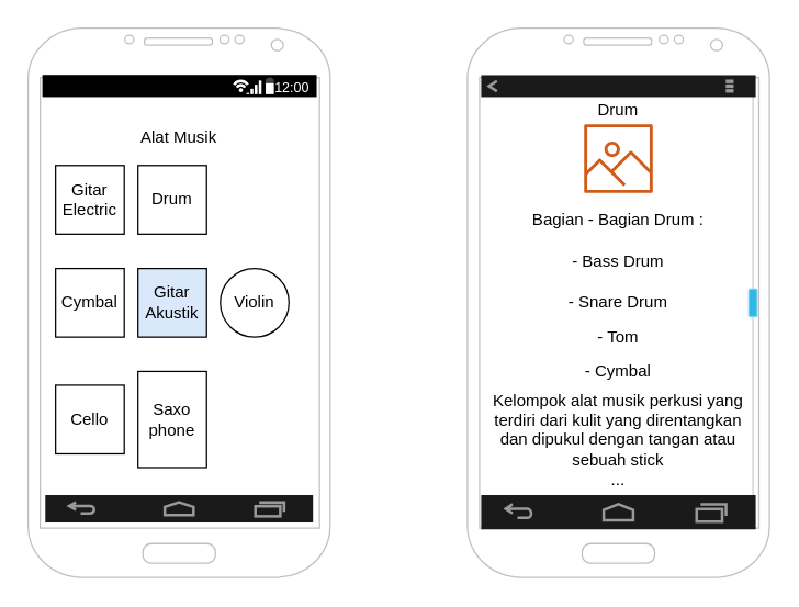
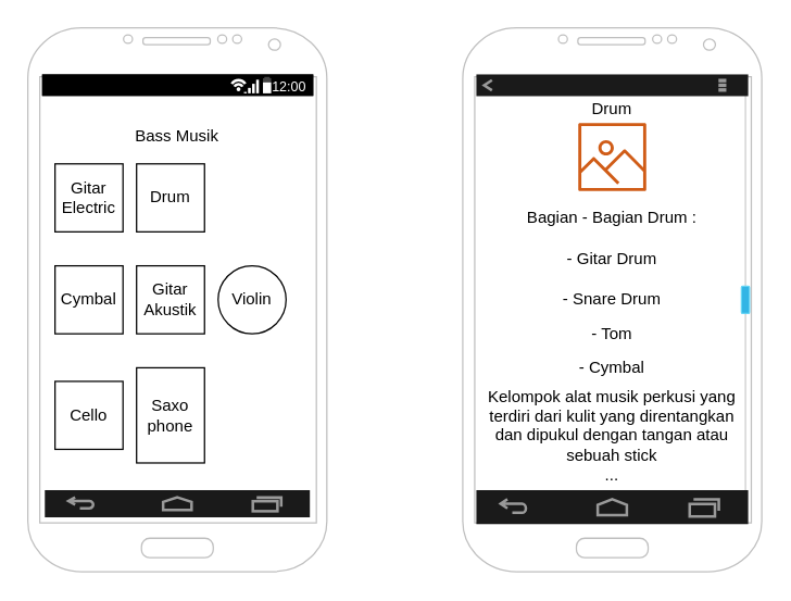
  <mxCell id="0" />
  <mxCell id="1" parent="0" />
  <mxCell id="2" value="" style="verticalLabelPosition=bottom;verticalAlign=top;html=1;shadow=0;dashed=0;strokeWidth=1;shape=mxgraph.android.phone2;strokeColor=#c0c0c0;" vertex="1" parent="1"><mxGeometry x="20" y="20" width="220" height="400" as="geometry" /></mxCell>
- <mxCell id="3" value="Alat Musik" style="text;html=1;strokeColor=none;fillColor=none;align=center;verticalAlign=middle;whiteSpace=wrap;rounded=0;" vertex="1" parent="1"><mxGeometry x="80" y="90" width="100" height="20" as="geometry" /></mxCell>
+ <mxCell id="3" value="Bass Musik" style="text;html=1;strokeColor=none;fillColor=none;align=center;verticalAlign=middle;whiteSpace=wrap;rounded=0;" vertex="1" parent="1"><mxGeometry x="80" y="90" width="100" height="20" as="geometry" /></mxCell>
  <mxCell id="4" value="Gitar&lt;br&gt;Electric" style="whiteSpace=wrap;html=1;aspect=fixed;" vertex="1" parent="1"><mxGeometry x="40" y="120" width="50" height="50" as="geometry" /></mxCell>
  <mxCell id="5" value="Drum" style="whiteSpace=wrap;html=1;aspect=fixed;" vertex="1" parent="1"><mxGeometry x="100" y="120" width="50" height="50" as="geometry" /></mxCell>
  <mxCell id="6" value="Cymbal" style="whiteSpace=wrap;html=1;aspect=fixed;" vertex="1" parent="1"><mxGeometry x="40" y="195" width="50" height="50" as="geometry" /></mxCell>
- <mxCell id="7" value="Gitar&lt;br&gt;Akustik" style="whiteSpace=wrap;html=1;aspect=fixed;fillColor=#dae8fc;" vertex="1" parent="1"><mxGeometry x="100" y="195" width="50" height="50" as="geometry" /></mxCell>
+ <mxCell id="7" value="Gitar&lt;br&gt;Akustik" style="whiteSpace=wrap;html=1;aspect=fixed;" vertex="1" parent="1"><mxGeometry x="100" y="195" width="50" height="50" as="geometry" /></mxCell>
  <mxCell id="8" value="Violin" style="ellipse;whiteSpace=wrap;html=1;aspect=fixed;" vertex="1" parent="1"><mxGeometry x="160" y="195" width="50" height="50" as="geometry" /></mxCell>
  <mxCell id="9" value="Cello" style="whiteSpace=wrap;html=1;aspect=fixed;" vertex="1" parent="1"><mxGeometry x="40" y="280" width="50" height="50" as="geometry" /></mxCell>
  <mxCell id="10" value="Saxo&lt;br&gt;phone" style="whiteSpace=wrap;html=1;aspect=fixed;" vertex="1" parent="1"><mxGeometry x="100" y="270" width="50" height="70" as="geometry" /></mxCell>
  <mxCell id="11" value="" style="verticalLabelPosition=bottom;verticalAlign=top;html=1;shadow=0;dashed=0;strokeWidth=1;shape=mxgraph.android.phone2;strokeColor=#c0c0c0;" vertex="1" parent="1"><mxGeometry x="340" y="20" width="220" height="400" as="geometry" /></mxCell>
  <mxCell id="12" value="" style="outlineConnect=0;fontColor=#232F3E;gradientColor=none;fillColor=#D05C17;strokeColor=none;dashed=0;verticalLabelPosition=bottom;verticalAlign=top;align=center;html=1;fontSize=12;fontStyle=0;aspect=fixed;pointerEvents=1;shape=mxgraph.aws4.container_registry_image;" vertex="1" parent="1"><mxGeometry x="425" y="90" width="50" height="50" as="geometry" /></mxCell>
  <mxCell id="13" value="Drum" style="text;html=1;strokeColor=none;fillColor=none;align=center;verticalAlign=middle;whiteSpace=wrap;rounded=0;" vertex="1" parent="1"><mxGeometry x="430" y="70" width="40" height="20" as="geometry" /></mxCell>
  <mxCell id="14" value="Kelompok alat musik perkusi yang terdiri dari kulit yang direntangkan dan dipukul dengan tangan atau sebuah stick&lt;br&gt;..." style="text;html=1;strokeColor=none;fillColor=none;align=center;verticalAlign=middle;whiteSpace=wrap;rounded=0;" vertex="1" parent="1"><mxGeometry x="355" y="280" width="190" height="80" as="geometry" /></mxCell>
  <mxCell id="15" value="" style="verticalLabelPosition=bottom;verticalAlign=top;html=1;shadow=0;dashed=0;strokeWidth=1;shape=mxgraph.android.quickscroll3;dy=0.5;fillColor=#33b5e5;strokeColor=#66D5F5;" vertex="1" parent="1"><mxGeometry x="545" y="60" width="6" height="320" as="geometry" /></mxCell>
  <mxCell id="16" value="Bagian - Bagian Drum :" style="text;html=1;strokeColor=none;fillColor=none;align=center;verticalAlign=middle;whiteSpace=wrap;rounded=0;" vertex="1" parent="1"><mxGeometry x="385" y="150" width="130" height="20" as="geometry" /></mxCell>
- <mxCell id="17" value="- Bass Drum" style="text;html=1;strokeColor=none;fillColor=none;align=center;verticalAlign=middle;whiteSpace=wrap;rounded=0;" vertex="1" parent="1"><mxGeometry x="380" y="180" width="140" height="20" as="geometry" /></mxCell>
+ <mxCell id="17" value="- Gitar Drum" style="text;html=1;strokeColor=none;fillColor=none;align=center;verticalAlign=middle;whiteSpace=wrap;rounded=0;" vertex="1" parent="1"><mxGeometry x="380" y="180" width="140" height="20" as="geometry" /></mxCell>
  <mxCell id="18" value="- Snare Drum" style="text;html=1;strokeColor=none;fillColor=none;align=center;verticalAlign=middle;whiteSpace=wrap;rounded=0;" vertex="1" parent="1"><mxGeometry x="380" y="210" width="140" height="20" as="geometry" /></mxCell>
  <mxCell id="19" value="- Tom" style="text;html=1;strokeColor=none;fillColor=none;align=center;verticalAlign=middle;whiteSpace=wrap;rounded=0;" vertex="1" parent="1"><mxGeometry x="410" y="235" width="80" height="20" as="geometry" /></mxCell>
  <mxCell id="20" value="- Cymbal" style="text;html=1;strokeColor=none;fillColor=none;align=center;verticalAlign=middle;whiteSpace=wrap;rounded=0;" vertex="1" parent="1"><mxGeometry x="410" y="260" width="80" height="20" as="geometry" /></mxCell>
  <mxCell id="21" value="" style="verticalLabelPosition=bottom;verticalAlign=top;html=1;shadow=0;dashed=0;strokeWidth=2;shape=mxgraph.android.navigation_bar_1_landscape;fillColor=#1A1A1A;strokeColor=#999999;" vertex="1" parent="1"><mxGeometry x="32.5" y="360" width="195" height="20" as="geometry" /></mxCell>
  <mxCell id="22" value="" style="verticalLabelPosition=bottom;verticalAlign=top;html=1;shadow=0;dashed=0;strokeWidth=2;shape=mxgraph.android.navigation_bar_1_landscape;fillColor=#1A1A1A;strokeColor=#999999;" vertex="1" parent="1"><mxGeometry x="350" y="360" width="200" height="25" as="geometry" /></mxCell>
  <mxCell id="23" value="" style="strokeWidth=1;html=1;shadow=0;dashed=0;shape=mxgraph.android.statusBar;align=center;fillColor=#000000;strokeColor=#ffffff;fontColor=#ffffff;fontSize=10;" vertex="1" parent="1"><mxGeometry x="30.5" y="54.18" width="199.5" height="15.83" as="geometry" /></mxCell>
  <mxCell id="24" value="" style="strokeWidth=1;html=1;shadow=0;dashed=0;shape=mxgraph.android.action_bar;fillColor=#1A1A1A;strokeColor=#c0c0c0;strokeWidth=2;fontColor=#FFFFFF;" vertex="1" parent="1"><mxGeometry x="350" y="54.18" width="200" height="16" as="geometry" /></mxCell>
  <mxCell id="25" style="edgeStyle=orthogonalEdgeStyle;rounded=0;orthogonalLoop=1;jettySize=auto;html=1;exitX=0.5;exitY=1;exitDx=0;exitDy=0;" edge="1" parent="1" source="3" target="3"><mxGeometry relative="1" as="geometry" /></mxCell>
